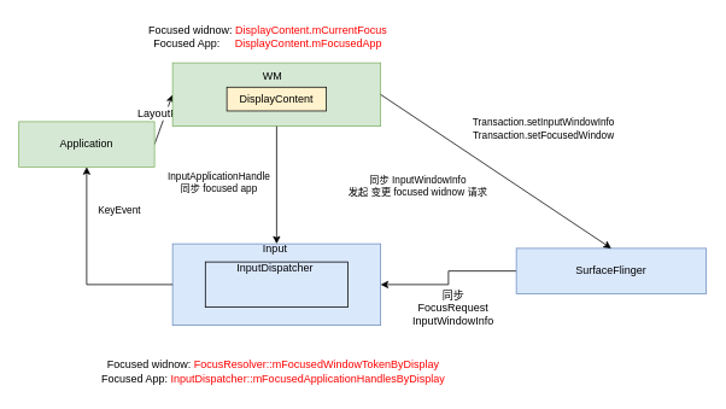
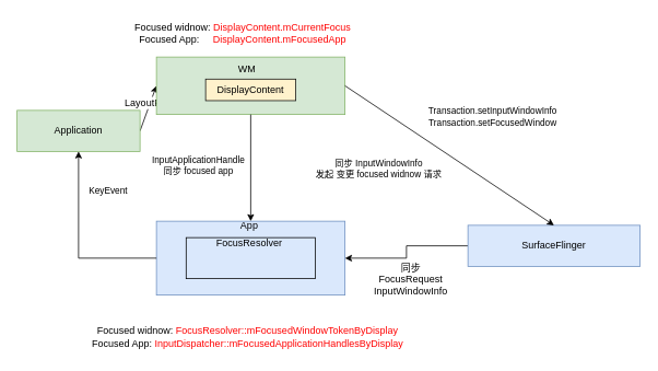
  <mxCell id="0" />
  <mxCell id="1" parent="0" />
  <mxCell id="2" style="edgeStyle=none;rounded=0;orthogonalLoop=1;jettySize=auto;html=1;exitX=1;exitY=0.5;exitDx=0;exitDy=0;entryX=0;entryY=0.5;entryDx=0;entryDy=0;" parent="1" source="9" target="5" edge="1"><mxGeometry relative="1" as="geometry"><mxPoint x="80" y="105.66" as="sourcePoint" /><mxPoint x="200" y="105.66" as="targetPoint" /></mxGeometry></mxCell>
  <mxCell id="3" value="&lt;font style=&quot;font-size: 12px;&quot;&gt;LayoutParams&lt;/font&gt;" style="edgeLabel;html=1;align=center;verticalAlign=middle;resizable=0;points=[];" parent="2" vertex="1" connectable="0"><mxGeometry x="-0.243" y="2" relative="1" as="geometry"><mxPoint x="14" y="-13" as="offset" /></mxGeometry></mxCell>
  <mxCell id="4" value="" style="group" vertex="1" connectable="0" parent="1"><mxGeometry x="190" y="69" width="230" height="70" as="geometry" /></mxCell>
  <mxCell id="5" value="" style="rounded=0;whiteSpace=wrap;html=1;fillColor=#d5e8d4;strokeColor=#82b366;" vertex="1" parent="4"><mxGeometry width="230" height="70" as="geometry" /></mxCell>
  <mxCell id="6" value="WM" style="text;html=1;align=center;verticalAlign=middle;resizable=0;points=[];autosize=1;strokeColor=none;fillColor=none;" vertex="1" parent="4"><mxGeometry x="90" width="40" height="30" as="geometry" /></mxCell>
  <mxCell id="7" value="DisplayContent" style="rounded=0;whiteSpace=wrap;html=1;fillColor=#fff2cc;strokeColor=#0d0d0d;" vertex="1" parent="4"><mxGeometry x="60" y="26.875" width="110" height="26.25" as="geometry" /></mxCell>
  <mxCell id="8" value="Focused widnow: &lt;font color=&quot;#ff0000&quot;&gt;DisplayContent.mCurrentFocus&lt;/font&gt;&lt;br&gt;Focused App:&lt;font color=&quot;#ff0000&quot;&gt;&amp;nbsp; &amp;nbsp; &amp;nbsp;DisplayContent.mFocusedApp&lt;br&gt;&lt;/font&gt;" style="text;html=1;align=center;verticalAlign=middle;resizable=0;points=[];autosize=1;strokeColor=none;fillColor=none;" vertex="1" parent="1"><mxGeometry x="150" y="20" width="290" height="40" as="geometry" /></mxCell>
  <mxCell id="9" value="Application" style="rounded=0;whiteSpace=wrap;html=1;fillColor=#d5e8d4;strokeColor=#82b366;" vertex="1" parent="1"><mxGeometry x="20" y="134" width="150" height="50" as="geometry" /></mxCell>
  <mxCell id="10" value="" style="group" vertex="1" connectable="0" parent="1"><mxGeometry x="200" y="269" width="230" height="90" as="geometry" /></mxCell>
  <mxCell id="11" value="" style="rounded=0;whiteSpace=wrap;html=1;fillColor=#dae8fc;strokeColor=#6c8ebf;" vertex="1" parent="10"><mxGeometry x="-10" width="230.0" height="90" as="geometry" /></mxCell>
  <mxCell id="12" value="" style="group" vertex="1" connectable="0" parent="10"><mxGeometry x="26.23" y="20" width="157.55" height="50" as="geometry" /></mxCell>
  <mxCell id="13" value="" style="rounded=0;whiteSpace=wrap;html=1;fillColor=#dae8fc;strokeColor=#000000;" vertex="1" parent="12"><mxGeometry width="157.55" height="50" as="geometry" /></mxCell>
- <mxCell id="14" value="InputDispatcher" style="text;html=1;align=center;verticalAlign=middle;resizable=0;points=[];autosize=1;strokeColor=none;fillColor=none;fontColor=#000000;" vertex="1" parent="12"><mxGeometry x="22.02" y="-8" width="110" height="30" as="geometry" /></mxCell>
+ <mxCell id="14" value="FocusResolver" style="text;html=1;align=center;verticalAlign=middle;resizable=0;points=[];autosize=1;strokeColor=none;fillColor=none;fontColor=#000000;" vertex="1" parent="12"><mxGeometry x="22.02" y="-8" width="110" height="30" as="geometry" /></mxCell>
  <mxCell id="15" value="" style="group" vertex="1" connectable="0" parent="12"><mxGeometry x="21.89" y="22" width="113.77" height="20" as="geometry" /></mxCell>
- <mxCell id="16" value="Input" style="text;html=1;align=center;verticalAlign=middle;resizable=0;points=[];autosize=1;strokeColor=none;fillColor=none;fontColor=#000000;" vertex="1" parent="10"><mxGeometry x="78" y="-10" width="50" height="30" as="geometry" /></mxCell>
+ <mxCell id="16" value="App" style="text;html=1;align=center;verticalAlign=middle;resizable=0;points=[];autosize=1;strokeColor=none;fillColor=none;fontColor=#000000;" vertex="1" parent="10"><mxGeometry x="78" y="-10" width="50" height="30" as="geometry" /></mxCell>
  <mxCell id="17" style="edgeStyle=orthogonalEdgeStyle;rounded=0;orthogonalLoop=1;jettySize=auto;html=1;exitX=0.5;exitY=1;exitDx=0;exitDy=0;fontColor=#000000;" edge="1" parent="1" source="5" target="11"><mxGeometry relative="1" as="geometry" /></mxCell>
  <mxCell id="18" value="InputApplicationHandle&lt;br&gt;同步 focused app" style="edgeLabel;html=1;align=center;verticalAlign=middle;resizable=0;points=[];fontColor=#000000;" vertex="1" connectable="0" parent="17"><mxGeometry x="-0.069" y="-1" relative="1" as="geometry"><mxPoint x="-64" as="offset" /></mxGeometry></mxCell>
  <mxCell id="19" style="edgeStyle=orthogonalEdgeStyle;rounded=0;orthogonalLoop=1;jettySize=auto;html=1;exitX=0;exitY=0.5;exitDx=0;exitDy=0;entryX=0.5;entryY=1;entryDx=0;entryDy=0;fontColor=#000000;" edge="1" parent="1" source="11" target="9"><mxGeometry relative="1" as="geometry" /></mxCell>
  <mxCell id="20" value="KeyEvent" style="edgeLabel;html=1;align=center;verticalAlign=middle;resizable=0;points=[];fontColor=#000000;" vertex="1" connectable="0" parent="19"><mxGeometry x="0.58" y="1" relative="1" as="geometry"><mxPoint x="36" as="offset" /></mxGeometry></mxCell>
  <mxCell id="21" style="edgeStyle=orthogonalEdgeStyle;rounded=0;orthogonalLoop=1;jettySize=auto;html=1;exitX=0;exitY=0.5;exitDx=0;exitDy=0;fontColor=#000000;" edge="1" parent="1" source="23" target="11"><mxGeometry relative="1" as="geometry" /></mxCell>
  <mxCell id="22" value="&lt;span style=&quot;font-size: 12px;&quot;&gt;同步&lt;br&gt;FocusRequest&lt;/span&gt;&lt;br style=&quot;border-color: var(--border-color); font-size: 12px;&quot;&gt;&lt;span style=&quot;font-size: 12px;&quot;&gt;InputWindowInfo&lt;/span&gt;" style="edgeLabel;html=1;align=center;verticalAlign=middle;resizable=0;points=[];fontColor=#000000;" vertex="1" connectable="0" parent="21"><mxGeometry x="0.144" y="2" relative="1" as="geometry"><mxPoint x="8" y="23" as="offset" /></mxGeometry></mxCell>
  <mxCell id="23" value="SurfaceFlinger" style="rounded=0;whiteSpace=wrap;html=1;fillColor=#dae8fc;strokeColor=#6c8ebf;" vertex="1" parent="1"><mxGeometry x="570" y="274" width="210" height="50" as="geometry" /></mxCell>
  <mxCell id="24" style="rounded=0;orthogonalLoop=1;jettySize=auto;html=1;exitX=1;exitY=0.5;exitDx=0;exitDy=0;entryX=0.5;entryY=0;entryDx=0;entryDy=0;fontColor=#000000;" edge="1" parent="1" source="5" target="23"><mxGeometry relative="1" as="geometry"><mxPoint x="685" y="139" as="targetPoint" /></mxGeometry></mxCell>
  <mxCell id="25" value="&lt;div&gt;Transaction.setInputWindowInfo&lt;/div&gt;&lt;div&gt;Transaction.setFocusedWindow&lt;/div&gt;" style="edgeLabel;html=1;align=center;verticalAlign=middle;resizable=0;points=[];fontColor=#000000;" vertex="1" connectable="0" parent="24"><mxGeometry x="-0.152" y="1" relative="1" as="geometry"><mxPoint x="71" y="-34" as="offset" /></mxGeometry></mxCell>
  <mxCell id="26" value="同步 InputWindowInfo&lt;br&gt;发起 变更 focused widnow 请求" style="edgeLabel;html=1;align=center;verticalAlign=middle;resizable=0;points=[];fontColor=#000000;" vertex="1" connectable="0" parent="24"><mxGeometry x="-0.391" relative="1" as="geometry"><mxPoint x="-37" y="49" as="offset" /></mxGeometry></mxCell>
  <mxCell id="27" value="Focused widnow:&amp;nbsp;&lt;font color=&quot;#ff0000&quot;&gt;FocusResolver::mFocusedWindowTokenByDisplay&lt;/font&gt;&lt;br&gt;Focused App:&lt;font color=&quot;#ff0000&quot;&gt;&amp;nbsp;&lt;/font&gt;&lt;span style=&quot;color: rgb(255, 0, 0);&quot;&gt;InputDispatcher::mFocusedApplicationHandlesByDisplay&lt;/span&gt;&lt;font color=&quot;#ff0000&quot;&gt;&lt;br&gt;&lt;/font&gt;" style="text;html=1;align=center;verticalAlign=middle;resizable=0;points=[];autosize=1;strokeColor=none;fillColor=none;" vertex="1" parent="1"><mxGeometry x="101" y="390" width="400" height="40" as="geometry" /></mxCell>
